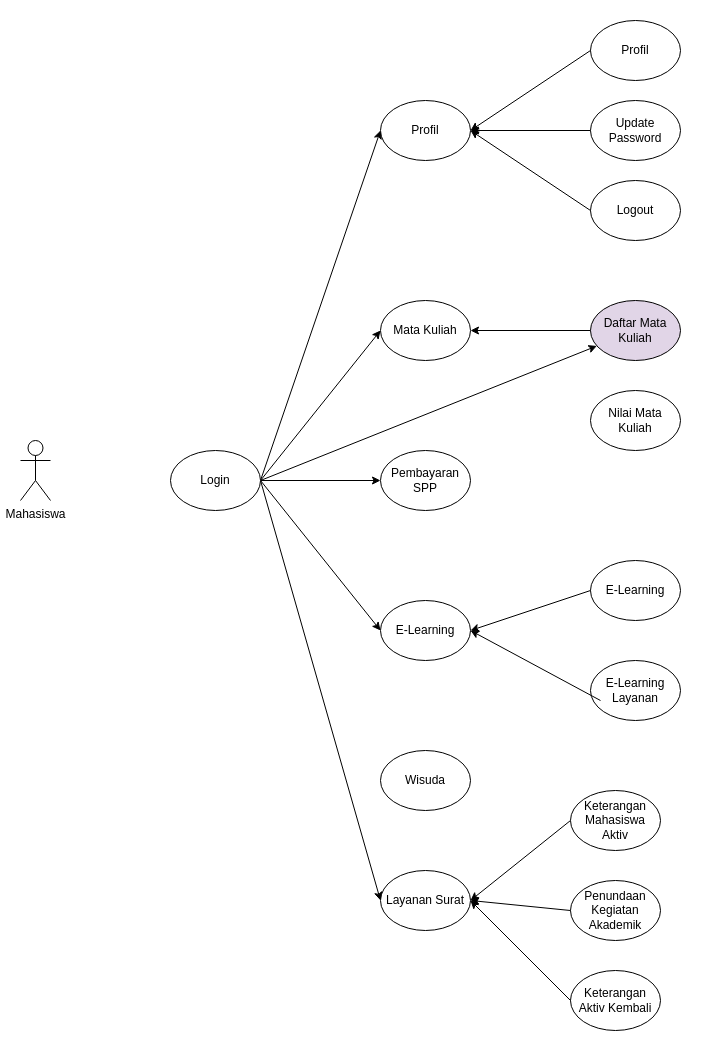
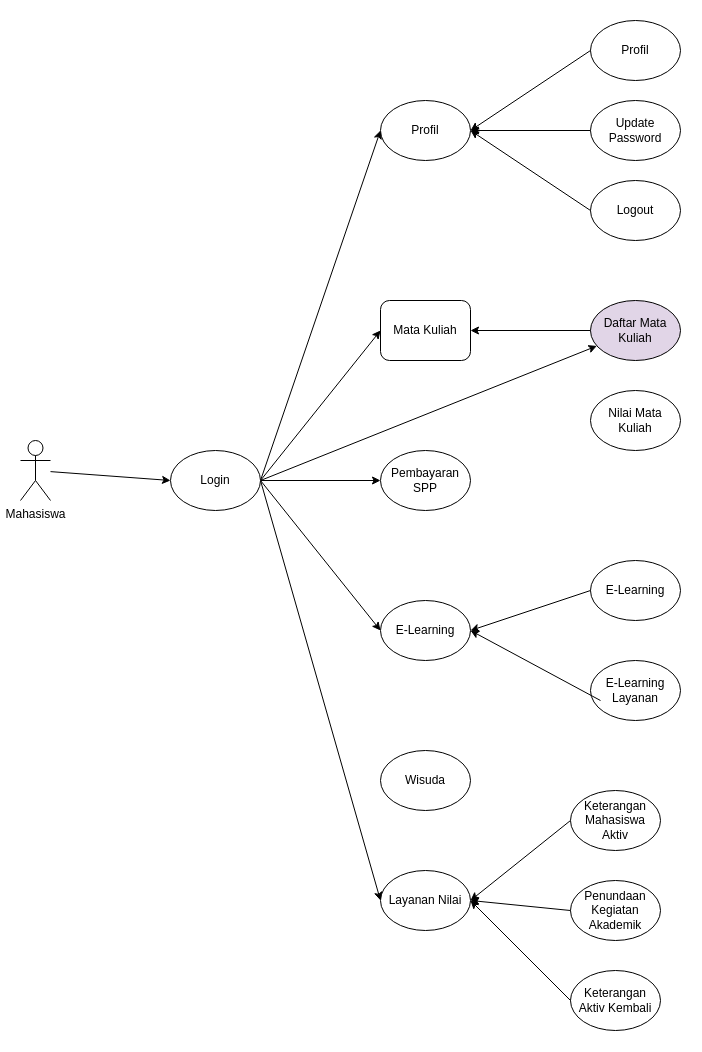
  <mxCell id="0" />
  <mxCell id="1" parent="0" />
  <mxCell id="2" value="Mahasiswa" style="shape=umlActor;verticalLabelPosition=bottom;verticalAlign=top;html=1;outlineConnect=0;" vertex="1" parent="1"><mxGeometry x="20" y="440" width="30" height="60" as="geometry" /></mxCell>
  <mxCell id="3" value="Profil" style="ellipse;whiteSpace=wrap;html=1;" vertex="1" parent="1"><mxGeometry x="380" y="100" width="90" height="60" as="geometry" /></mxCell>
  <mxCell id="4" value="" style="endArrow=classic;html=1;rounded=0;entryX=0;entryY=0.5;entryDx=0;entryDy=0;exitX=1;exitY=0.5;exitDx=0;exitDy=0;" edge="1" parent="1" source="28" target="3"><mxGeometry width="50" height="50" relative="1" as="geometry"><mxPoint x="140" y="330" as="sourcePoint" /><mxPoint x="180" y="280" as="targetPoint" /></mxGeometry></mxCell>
  <mxCell id="5" value="Profil" style="ellipse;whiteSpace=wrap;html=1;" vertex="1" parent="1"><mxGeometry x="590" y="20" width="90" height="60" as="geometry" /></mxCell>
  <mxCell id="6" value="Update Password" style="ellipse;whiteSpace=wrap;html=1;" vertex="1" parent="1"><mxGeometry x="590" y="100" width="90" height="60" as="geometry" /></mxCell>
  <mxCell id="7" value="Logout" style="ellipse;whiteSpace=wrap;html=1;" vertex="1" parent="1"><mxGeometry x="590" y="180" width="90" height="60" as="geometry" /></mxCell>
  <mxCell id="8" value="" style="endArrow=classic;html=1;rounded=0;entryX=1;entryY=0.5;entryDx=0;entryDy=0;exitX=0;exitY=0.5;exitDx=0;exitDy=0;" edge="1" parent="1" source="7" target="3"><mxGeometry width="50" height="50" relative="1" as="geometry"><mxPoint x="240" y="410" as="sourcePoint" /><mxPoint x="290" y="360" as="targetPoint" /></mxGeometry></mxCell>
  <mxCell id="9" value="" style="endArrow=classic;html=1;rounded=0;entryX=1;entryY=0.5;entryDx=0;entryDy=0;exitX=0;exitY=0.5;exitDx=0;exitDy=0;" edge="1" parent="1" source="6" target="3"><mxGeometry width="50" height="50" relative="1" as="geometry"><mxPoint x="380" y="220" as="sourcePoint" /><mxPoint x="340" y="110" as="targetPoint" /></mxGeometry></mxCell>
  <mxCell id="10" value="" style="endArrow=classic;html=1;rounded=0;exitX=0;exitY=0.5;exitDx=0;exitDy=0;entryX=1;entryY=0.5;entryDx=0;entryDy=0;" edge="1" parent="1" source="5" target="3"><mxGeometry width="50" height="50" relative="1" as="geometry"><mxPoint x="380" y="410" as="sourcePoint" /><mxPoint x="510" y="330" as="targetPoint" /></mxGeometry></mxCell>
- <mxCell id="11" value="Mata Kuliah" style="ellipse;whiteSpace=wrap;html=1;" vertex="1" parent="1"><mxGeometry x="380" y="300" width="90" height="60" as="geometry" /></mxCell>
+ <mxCell id="11" value="Mata Kuliah" style="whiteSpace=wrap;html=1;rounded=1;" vertex="1" parent="1"><mxGeometry x="380" y="300" width="90" height="60" as="geometry" /></mxCell>
  <mxCell id="12" value="" style="endArrow=classic;html=1;rounded=0;entryX=0;entryY=0.5;entryDx=0;entryDy=0;exitX=1;exitY=0.5;exitDx=0;exitDy=0;" edge="1" parent="1" source="28" target="11"><mxGeometry width="50" height="50" relative="1" as="geometry"><mxPoint x="140" y="330" as="sourcePoint" /><mxPoint x="260" y="200" as="targetPoint" /></mxGeometry></mxCell>
  <mxCell id="13" value="Daftar Mata Kuliah" style="ellipse;whiteSpace=wrap;html=1;fillColor=#e1d5e7;" vertex="1" parent="1"><mxGeometry x="590" y="300" width="90" height="60" as="geometry" /></mxCell>
  <mxCell id="14" value="Nilai Mata Kuliah" style="ellipse;whiteSpace=wrap;html=1;" vertex="1" parent="1"><mxGeometry x="590" y="390" width="90" height="60" as="geometry" /></mxCell>
  <mxCell id="15" value="" style="endArrow=classic;html=1;rounded=0;exitX=0;exitY=0.5;exitDx=0;exitDy=0;entryX=1;entryY=0.5;entryDx=0;entryDy=0;" edge="1" parent="1" source="13" target="11"><mxGeometry width="50" height="50" relative="1" as="geometry"><mxPoint x="360" y="330" as="sourcePoint" /><mxPoint x="410" y="280" as="targetPoint" /></mxGeometry></mxCell>
  <mxCell id="16" value="Pembayaran SPP" style="ellipse;whiteSpace=wrap;html=1;" vertex="1" parent="1"><mxGeometry x="380" y="450" width="90" height="60" as="geometry" /></mxCell>
  <mxCell id="17" value="E-Learning" style="ellipse;whiteSpace=wrap;html=1;" vertex="1" parent="1"><mxGeometry x="380" y="600" width="90" height="60" as="geometry" /></mxCell>
  <mxCell id="18" value="Wisuda" style="ellipse;whiteSpace=wrap;html=1;" vertex="1" parent="1"><mxGeometry x="380" y="750" width="90" height="60" as="geometry" /></mxCell>
- <mxCell id="19" value="Layanan Surat" style="ellipse;whiteSpace=wrap;html=1;" vertex="1" parent="1"><mxGeometry x="380" y="870" width="90" height="60" as="geometry" /></mxCell>
+ <mxCell id="19" value="Layanan Nilai" style="ellipse;whiteSpace=wrap;html=1;" vertex="1" parent="1"><mxGeometry x="380" y="870" width="90" height="60" as="geometry" /></mxCell>
  <mxCell id="20" value="" style="endArrow=classic;html=1;rounded=0;entryX=0;entryY=0.5;entryDx=0;entryDy=0;exitX=1;exitY=0.5;exitDx=0;exitDy=0;" edge="1" parent="1" source="28" target="16"><mxGeometry width="50" height="50" relative="1" as="geometry"><mxPoint x="140" y="330" as="sourcePoint" /><mxPoint x="100" y="440" as="targetPoint" /></mxGeometry></mxCell>
  <mxCell id="21" value="" style="endArrow=classic;html=1;rounded=0;entryX=0;entryY=0.5;entryDx=0;entryDy=0;exitX=1;exitY=0.5;exitDx=0;exitDy=0;" edge="1" parent="1" source="28" target="17"><mxGeometry width="50" height="50" relative="1" as="geometry"><mxPoint x="140" y="330" as="sourcePoint" /><mxPoint x="240" y="500" as="targetPoint" /></mxGeometry></mxCell>
  <mxCell id="22" value="" style="endArrow=classic;html=1;rounded=0;exitX=1;exitY=0.5;exitDx=0;exitDy=0;" edge="1" parent="1" source="28" target="13"><mxGeometry width="50" height="50" relative="1" as="geometry"><mxPoint x="130" y="320" as="sourcePoint" /><mxPoint x="230" y="615" as="targetPoint" /></mxGeometry></mxCell>
  <mxCell id="23" value="" style="endArrow=classic;html=1;rounded=0;entryX=0;entryY=0.5;entryDx=0;entryDy=0;exitX=1;exitY=0.5;exitDx=0;exitDy=0;" edge="1" parent="1" source="28" target="19"><mxGeometry width="50" height="50" relative="1" as="geometry"><mxPoint x="140" y="330" as="sourcePoint" /><mxPoint x="210" y="665" as="targetPoint" /></mxGeometry></mxCell>
  <mxCell id="24" value="E-Learning" style="ellipse;whiteSpace=wrap;html=1;" vertex="1" parent="1"><mxGeometry x="590" y="560" width="90" height="60" as="geometry" /></mxCell>
  <mxCell id="25" value="E-Learning Layanan" style="ellipse;whiteSpace=wrap;html=1;" vertex="1" parent="1"><mxGeometry x="590" y="660" width="90" height="60" as="geometry" /></mxCell>
  <mxCell id="26" value="" style="endArrow=classic;html=1;rounded=0;exitX=0;exitY=0.5;exitDx=0;exitDy=0;entryX=1;entryY=0.5;entryDx=0;entryDy=0;" edge="1" parent="1" source="24" target="17"><mxGeometry width="50" height="50" relative="1" as="geometry"><mxPoint x="620" y="610" as="sourcePoint" /><mxPoint x="670" y="560" as="targetPoint" /></mxGeometry></mxCell>
  <mxCell id="27" value="" style="endArrow=classic;html=1;rounded=0;exitX=0;exitY=0.5;exitDx=0;exitDy=0;entryX=1;entryY=0.5;entryDx=0;entryDy=0;" edge="1" parent="1" source="30" target="19"><mxGeometry width="50" height="50" relative="1" as="geometry"><mxPoint x="540" y="840" as="sourcePoint" /><mxPoint x="420" y="780" as="targetPoint" /></mxGeometry></mxCell>
  <mxCell id="28" value="Login" style="ellipse;whiteSpace=wrap;html=1;" vertex="1" parent="1"><mxGeometry x="170" y="450" width="90" height="60" as="geometry" /></mxCell>
+ <mxCell id="29" value="" style="endArrow=classic;html=1;rounded=0;entryX=0;entryY=0.5;entryDx=0;entryDy=0;" edge="1" parent="1" source="2" target="28"><mxGeometry width="50" height="50" relative="1" as="geometry"><mxPoint x="380" y="410" as="sourcePoint" /><mxPoint x="430" y="360" as="targetPoint" /></mxGeometry></mxCell>
  <mxCell id="30" value="Keterangan Mahasiswa Aktiv" style="ellipse;whiteSpace=wrap;html=1;" vertex="1" parent="1"><mxGeometry x="570" y="790" width="90" height="60" as="geometry" /></mxCell>
  <mxCell id="31" value="Penundaan Kegiatan Akademik" style="ellipse;whiteSpace=wrap;html=1;" vertex="1" parent="1"><mxGeometry x="570" y="880" width="90" height="60" as="geometry" /></mxCell>
  <mxCell id="32" value="Keterangan Aktiv Kembali" style="ellipse;whiteSpace=wrap;html=1;" vertex="1" parent="1"><mxGeometry x="570" y="970" width="90" height="60" as="geometry" /></mxCell>
  <mxCell id="33" value="" style="endArrow=classic;html=1;rounded=0;exitX=0;exitY=0.5;exitDx=0;exitDy=0;entryX=1;entryY=0.5;entryDx=0;entryDy=0;" edge="1" parent="1" target="17"><mxGeometry width="50" height="50" relative="1" as="geometry"><mxPoint x="600" y="700" as="sourcePoint" /><mxPoint x="480" y="640" as="targetPoint" /></mxGeometry></mxCell>
  <mxCell id="34" value="" style="endArrow=classic;html=1;rounded=0;exitX=0;exitY=0.5;exitDx=0;exitDy=0;entryX=1;entryY=0.5;entryDx=0;entryDy=0;" edge="1" parent="1" source="31" target="19"><mxGeometry width="50" height="50" relative="1" as="geometry"><mxPoint x="580" y="920" as="sourcePoint" /><mxPoint x="460" y="860" as="targetPoint" /></mxGeometry></mxCell>
  <mxCell id="35" value="" style="endArrow=classic;html=1;rounded=0;exitX=0;exitY=0.5;exitDx=0;exitDy=0;entryX=1;entryY=0.5;entryDx=0;entryDy=0;" edge="1" parent="1" source="32" target="19"><mxGeometry width="50" height="50" relative="1" as="geometry"><mxPoint x="620" y="720" as="sourcePoint" /><mxPoint x="500" y="660" as="targetPoint" /></mxGeometry></mxCell>
